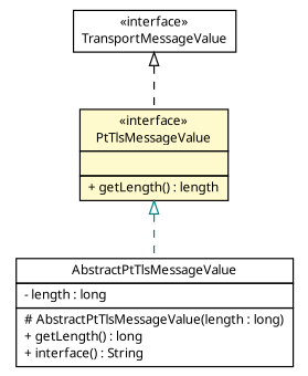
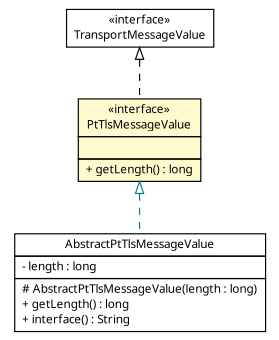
  digraph {
    fontname="Noto Sans"
    nodesep=0.25
    ranksep=0.5
    node [fontcolor=black fontname="Noto Sans" fontsize=10.0 shape=plaintext]
    edge [arrowtail=empty dir=back fontname="Noto Sans" fontsize=10 headport=p labelfontname=Helvetica labelfontsize=10 style=dashed tailport=p]
    n1 [label=<<table title="de.hsbremen.tc.tnc.message.t.value.TransportMessageValue" border="0" cellborder="1" cellspacing="0" cellpadding="2" port="p" href="../../../../../de/hsbremen/tc/tnc/message/t/value/TransportMessageValue.html"> 		<tr><td><table border="0" cellspacing="0" cellpadding="1"> <tr><td align="center" balign="center"> &#171;interface&#187; </td></tr> <tr><td align="center" balign="center"> TransportMessageValue </td></tr> 		</table></td></tr> 		</table>>]
-   n2 [label=<<table title="org.ietf.nea.pt.value.PtTlsMessageValue" border="0" cellborder="1" cellspacing="0" cellpadding="2" port="p" bgcolor="lemonChiffon" href="./PtTlsMessageValue.html"> 		<tr><td><table border="0" cellspacing="0" cellpadding="1"> <tr><td align="center" balign="center"> &#171;interface&#187; </td></tr> <tr><td align="center" balign="center"> PtTlsMessageValue </td></tr> 		</table></td></tr> 		<tr><td><table border="0" cellspacing="0" cellpadding="1"> <tr><td align="left" balign="left">  </td></tr> 		</table></td></tr> 		<tr><td><table border="0" cellspacing="0" cellpadding="1"> <tr><td align="left" balign="left"> + getLength() : length </td></tr> 		</table></td></tr> 		</table>>]
+   n2 [label=<<table title="org.ietf.nea.pt.value.PtTlsMessageValue" border="0" cellborder="1" cellspacing="0" cellpadding="2" port="p" bgcolor="lemonChiffon" href="./PtTlsMessageValue.html"> 		<tr><td><table border="0" cellspacing="0" cellpadding="1"> <tr><td align="center" balign="center"> &#171;interface&#187; </td></tr> <tr><td align="center" balign="center"> PtTlsMessageValue </td></tr> 		</table></td></tr> 		<tr><td><table border="0" cellspacing="0" cellpadding="1"> <tr><td align="left" balign="left">  </td></tr> 		</table></td></tr> 		<tr><td><table border="0" cellspacing="0" cellpadding="1"> <tr><td align="left" balign="left"> + getLength() : long </td></tr> 		</table></td></tr> 		</table>>]
    n3 [label=<<table title="org.ietf.nea.pt.value.AbstractPtTlsMessageValue" border="0" cellborder="1" cellspacing="0" cellpadding="2" port="p" href="./AbstractPtTlsMessageValue.html"> 		<tr><td><table border="0" cellspacing="0" cellpadding="1"> <tr><td align="center" balign="center"> AbstractPtTlsMessageValue </td></tr> 		</table></td></tr> 		<tr><td><table border="0" cellspacing="0" cellpadding="1"> <tr><td align="left" balign="left"> - length : long </td></tr> 		</table></td></tr> 		<tr><td><table border="0" cellspacing="0" cellpadding="1"> <tr><td align="left" balign="left"> # AbstractPtTlsMessageValue(length : long) </td></tr> <tr><td align="left" balign="left"> + getLength() : long </td></tr> <tr><td align="left" balign="left"> + interface() : String </td></tr> 		</table></td></tr> 		</table>>]
    n1 -> n2 [color=black]
    n2 -> n3 [color=teal]
  }
